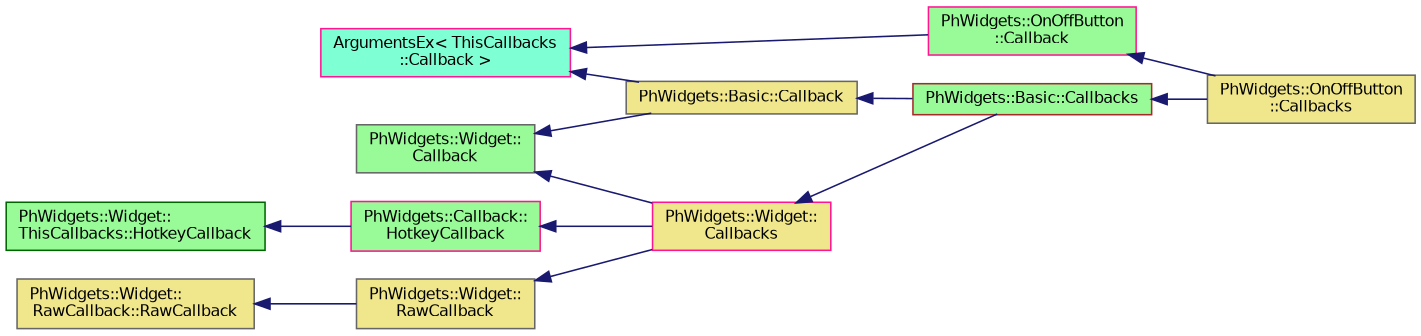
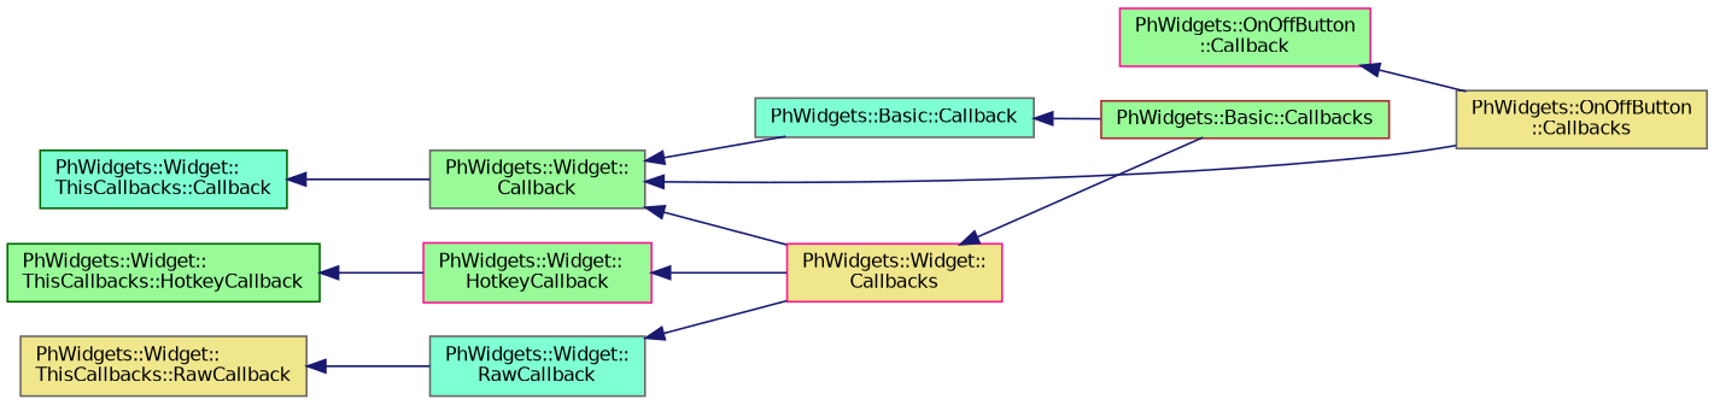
  digraph {
    rankdir=LR
    node [color=gray40 fillcolor=palegreen fontname=Helvetica fontsize=10 shape=record style=filled]
    edge [color=midnightblue dir=back fontname=Helvetica fontsize=10 labelfontname=Helvetica labelfontsize=10 style=solid]
    n1 [fillcolor=khaki fontcolor=black height=0.2 label="PhWidgets::OnOffButton\l::Callbacks" width=0.4]
    n2 [color=deeppink height=0.2 label="PhWidgets::OnOffButton\l::Callback" width=0.4]
-   n3 [color=deeppink fillcolor=aquamarine height=0.2 label="ArgumentsEx\< ThisCallbacks\l::Callback \>" width=0.4]
-   n4 [fillcolor=khaki height=0.2 label="PhWidgets::Basic::Callback" width=0.4]
+   n4 [fillcolor=aquamarine height=0.2 label="PhWidgets::Basic::Callback" width=0.4]
    n5 [color=brown height=0.2 label="PhWidgets::Basic::Callbacks" width=0.4]
    n6 [height=0.2 label="PhWidgets::Widget::\lCallback" width=0.4]
    n7 [color=deeppink fillcolor=khaki height=0.2 label="PhWidgets::Widget::\lCallbacks" width=0.4]
-   n9 [fillcolor=khaki height=0.2 label="PhWidgets::Widget::\lRawCallback" width=0.4]
-   n10 [fillcolor=khaki height=0.2 label="PhWidgets::Widget::\lRawCallback::RawCallback" width=0.4]
-   n11 [color=deeppink height=0.2 label="PhWidgets::Callback::\lHotkeyCallback" width=0.4]
+   n8 [color=darkgreen fillcolor=aquamarine height=0.2 label="PhWidgets::Widget::\lThisCallbacks::Callback" width=0.4]
+   n9 [fillcolor=aquamarine height=0.2 label="PhWidgets::Widget::\lRawCallback" width=0.4]
+   n10 [fillcolor=khaki height=0.2 label="PhWidgets::Widget::\lThisCallbacks::RawCallback" width=0.4]
+   n11 [color=deeppink height=0.2 label="PhWidgets::Widget::\lHotkeyCallback" width=0.4]
    n12 [color=darkgreen height=0.2 label="PhWidgets::Widget::\lThisCallbacks::HotkeyCallback" width=0.4]
    n2 -> n1
-   n3 -> n2
-   n3 -> n4
    n4 -> n5
-   n5 -> n1
+   n6 -> n1
    n6 -> n4
    n6 -> n7
    n7 -> n5
+   n8 -> n6
    n9 -> n7
    n10 -> n9
    n11 -> n7
    n12 -> n11
  }
